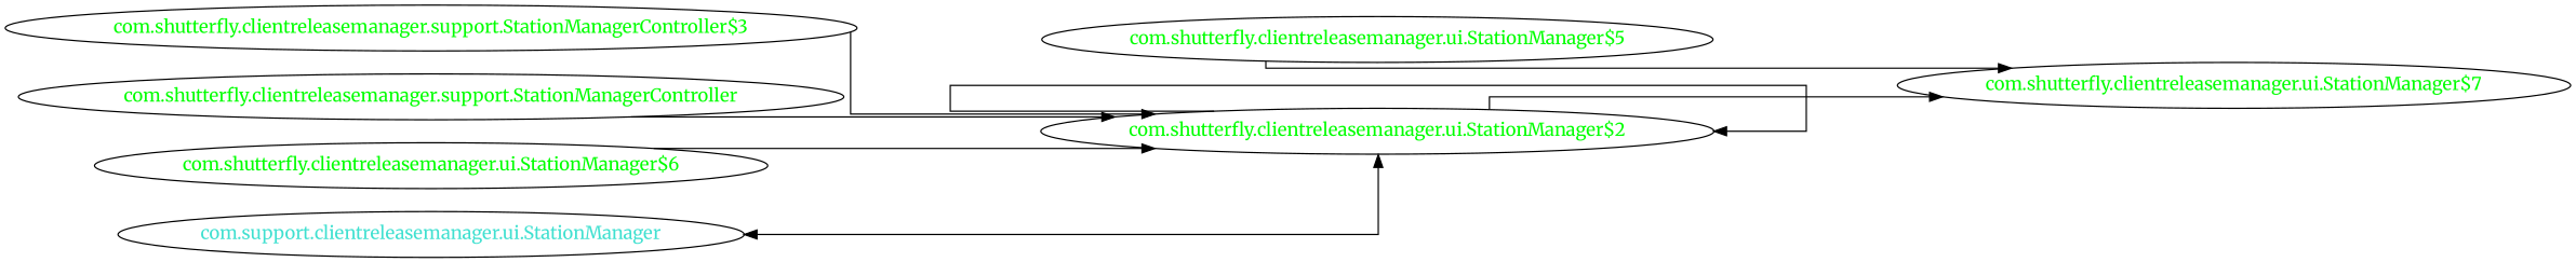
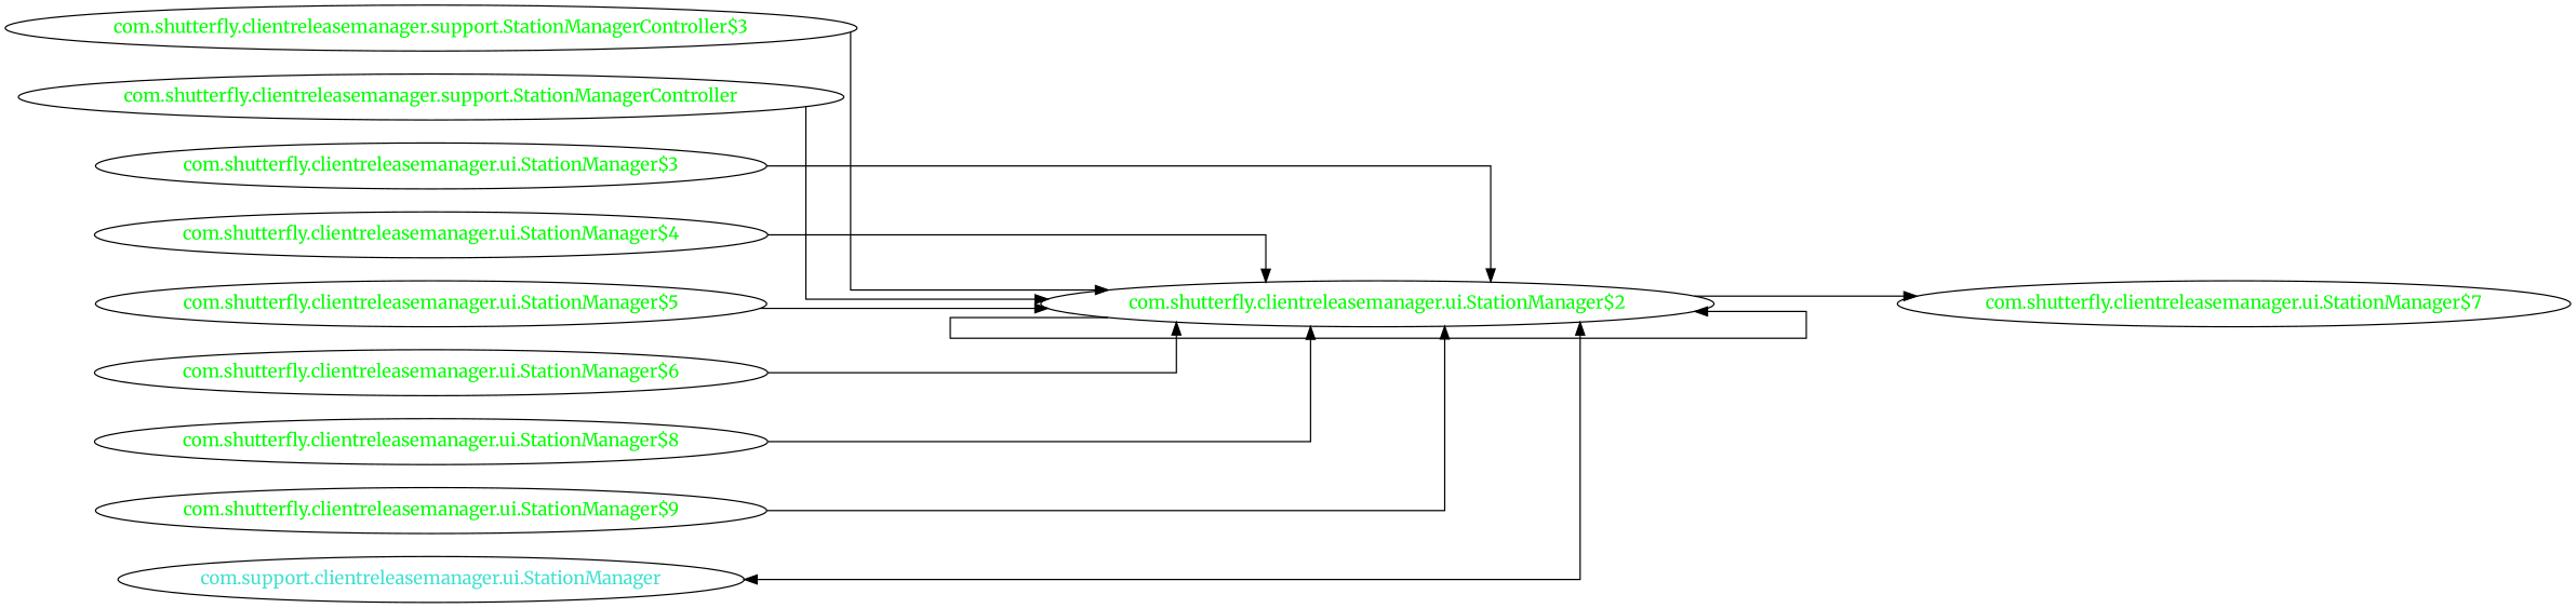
  digraph {
    concentrate=true
    fontname=Merriweather
    rankdir=LR
    ranksep=2.0
    splines=ortho
    node [fontcolor=green fontname=Merriweather]
    edge [fontname=Merriweather]
    "com.shutterfly.clientreleasemanager.ui.StationManager$2"
    "com.shutterfly.clientreleasemanager.ui.StationManager$7"
    "com.shutterfly.clientreleasemanager.support.StationManagerController$3"
    "com.shutterfly.clientreleasemanager.support.StationManagerController"
+   "com.shutterfly.clientreleasemanager.ui.StationManager$3"
+   "com.shutterfly.clientreleasemanager.ui.StationManager$4"
    "com.shutterfly.clientreleasemanager.ui.StationManager$5"
    "com.shutterfly.clientreleasemanager.ui.StationManager$6"
+   "com.shutterfly.clientreleasemanager.ui.StationManager$8"
+   "com.shutterfly.clientreleasemanager.ui.StationManager$9"
    n11 [fontcolor=turquoise label="com.support.clientreleasemanager.ui.StationManager"]
    "com.shutterfly.clientreleasemanager.ui.StationManager$2" -> "com.shutterfly.clientreleasemanager.ui.StationManager$2"
    "com.shutterfly.clientreleasemanager.ui.StationManager$2" -> "com.shutterfly.clientreleasemanager.ui.StationManager$7"
    "com.shutterfly.clientreleasemanager.support.StationManagerController$3" -> "com.shutterfly.clientreleasemanager.ui.StationManager$2"
    "com.shutterfly.clientreleasemanager.support.StationManagerController" -> "com.shutterfly.clientreleasemanager.ui.StationManager$2"
-   "com.shutterfly.clientreleasemanager.ui.StationManager$5" -> "com.shutterfly.clientreleasemanager.ui.StationManager$7"
+   "com.shutterfly.clientreleasemanager.ui.StationManager$3" -> "com.shutterfly.clientreleasemanager.ui.StationManager$2"
+   "com.shutterfly.clientreleasemanager.ui.StationManager$4" -> "com.shutterfly.clientreleasemanager.ui.StationManager$2"
+   "com.shutterfly.clientreleasemanager.ui.StationManager$5" -> "com.shutterfly.clientreleasemanager.ui.StationManager$2"
    "com.shutterfly.clientreleasemanager.ui.StationManager$6" -> "com.shutterfly.clientreleasemanager.ui.StationManager$2"
+   "com.shutterfly.clientreleasemanager.ui.StationManager$8" -> "com.shutterfly.clientreleasemanager.ui.StationManager$2"
+   "com.shutterfly.clientreleasemanager.ui.StationManager$9" -> "com.shutterfly.clientreleasemanager.ui.StationManager$2"
    n11 -> "com.shutterfly.clientreleasemanager.ui.StationManager$2" [dir=both]
  }
